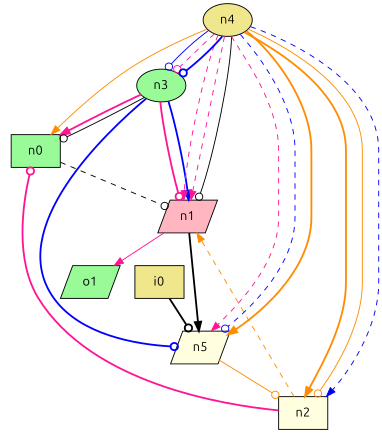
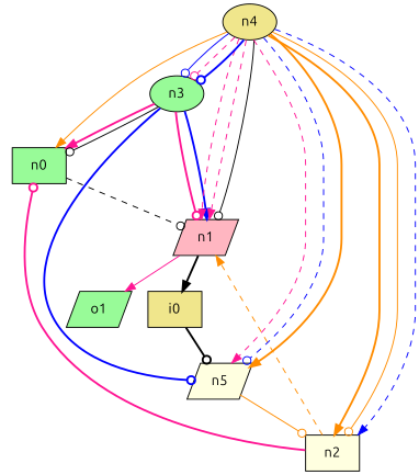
  digraph {
    fontname=Ubuntu
    node [fillcolor=palegreen fontname=Ubuntu shape=box style=filled]
    edge [arrowhead=odot color=deeppink fontname=Ubuntu style=bold]
    n1 [label=n0]
    n2 [fillcolor=lightpink label=n1 shape=parallelogram]
    n3 [fillcolor=lightyellow label=n5 shape=parallelogram]
    n4 [label=o1 shape=parallelogram]
    n5 [fillcolor=lightyellow label=n2]
    n6 [label=n3 shape=ellipse]
    n7 [fillcolor=khaki label=n4 shape=ellipse]
    n8 [fillcolor=khaki label=i0]
    n1 -> n2 [color=black style=dashed]
-   n2 -> n3 [arrowhead=normal color=black]
+   n2 -> n8 [arrowhead=normal color=black]
    n2 -> n4 [arrowhead=normal style=solid]
    n3 -> n5 [color=darkorange style=solid]
    n5 -> n1
    n5 -> n2 [arrowhead=normal color=darkorange style=dashed]
    n6 -> n1 [arrowhead=normal]
    n6 -> n1 [color=black style=solid]
    n6 -> n2
    n6 -> n2 [arrowhead=normal color=blue]
    n6 -> n3 [color=blue]
    n7 -> n1 [arrowhead=normal color=darkorange style=solid]
    n7 -> n2 [arrowhead=normal style=dashed]
    n7 -> n2 [arrowhead=normal style=dashed]
    n7 -> n2 [color=black style=solid]
    n7 -> n3 [arrowhead=normal style=dashed]
    n7 -> n3 [color=blue style=dashed]
    n7 -> n3 [arrowhead=normal color=darkorange]
    n7 -> n5 [arrowhead=normal color=darkorange]
    n7 -> n5 [color=darkorange style=solid]
    n7 -> n5 [arrowhead=normal color=blue style=dashed]
    n7 -> n6 [color=blue style=solid]
    n7 -> n6 [style=dashed]
    n7 -> n6 [color=blue]
    n8 -> n3 [color=black]
  }
